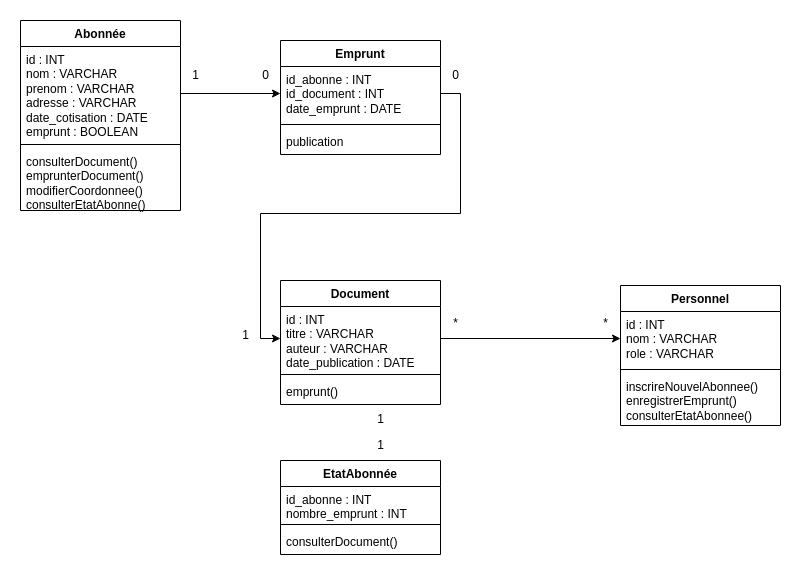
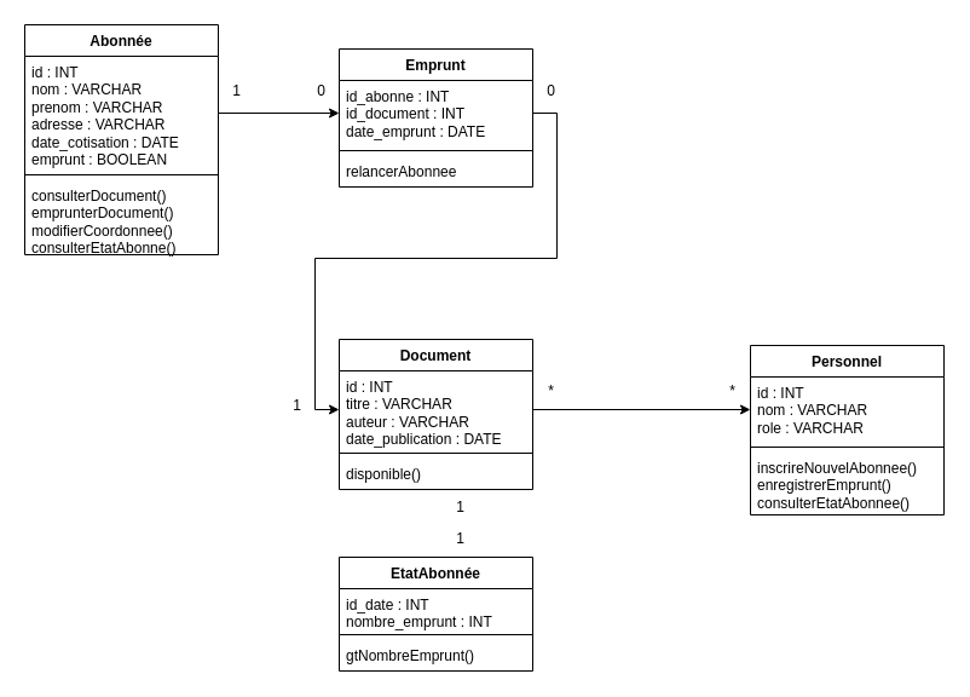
  <mxCell id="0" />
  <mxCell id="1" parent="0" />
  <mxCell id="2" value="Abonnée" style="swimlane;fontStyle=1;align=center;verticalAlign=top;childLayout=stackLayout;horizontal=1;startSize=26;horizontalStack=0;resizeParent=1;resizeParentMax=0;resizeLast=0;collapsible=1;marginBottom=0;whiteSpace=wrap;html=1;" vertex="1" parent="1"><mxGeometry x="20" y="20" width="160" height="190" as="geometry" /></mxCell>
  <mxCell id="3" value="&lt;div&gt;id : INT&lt;br&gt;&lt;/div&gt;&lt;div&gt;nom : VARCHAR&lt;br&gt;&lt;/div&gt;&lt;div&gt;prenom : VARCHAR&lt;br&gt;&lt;/div&gt;&lt;div&gt;adresse : VARCHAR&lt;br&gt;&lt;/div&gt;&lt;div&gt;date_cotisation : DATE&lt;br&gt;&lt;/div&gt;&lt;div&gt;emprunt : BOOLEAN&lt;br&gt;&lt;/div&gt;" style="text;strokeColor=none;fillColor=none;align=left;verticalAlign=top;spacingLeft=4;spacingRight=4;overflow=hidden;rotatable=0;points=[[0,0.5],[1,0.5]];portConstraint=eastwest;whiteSpace=wrap;html=1;" vertex="1" parent="2"><mxGeometry y="26" width="160" height="94" as="geometry" /></mxCell>
  <mxCell id="4" value="" style="line;strokeWidth=1;fillColor=none;align=left;verticalAlign=middle;spacingTop=-1;spacingLeft=3;spacingRight=3;rotatable=0;labelPosition=right;points=[];portConstraint=eastwest;strokeColor=inherit;" vertex="1" parent="2"><mxGeometry y="120" width="160" height="8" as="geometry" /></mxCell>
  <mxCell id="5" value="&lt;div&gt;consulterDocument()&lt;/div&gt;&lt;div&gt;emprunterDocument()&lt;/div&gt;&lt;div&gt;modifierCoordonnee()&lt;/div&gt;&lt;div&gt;consulterEtatAbonne()&lt;br&gt;&lt;/div&gt;" style="text;strokeColor=none;fillColor=none;align=left;verticalAlign=top;spacingLeft=4;spacingRight=4;overflow=hidden;rotatable=0;points=[[0,0.5],[1,0.5]];portConstraint=eastwest;whiteSpace=wrap;html=1;" vertex="1" parent="2"><mxGeometry y="128" width="160" height="62" as="geometry" /></mxCell>
  <mxCell id="6" value="Emprunt" style="swimlane;fontStyle=1;align=center;verticalAlign=top;childLayout=stackLayout;horizontal=1;startSize=26;horizontalStack=0;resizeParent=1;resizeParentMax=0;resizeLast=0;collapsible=1;marginBottom=0;whiteSpace=wrap;html=1;" vertex="1" parent="1"><mxGeometry x="280" y="40" width="160" height="114" as="geometry" /></mxCell>
  <mxCell id="7" value="&lt;div&gt;id_abonne : INT&lt;br&gt;&lt;/div&gt;&lt;div&gt;id_document : INT&lt;br&gt;&lt;/div&gt;&lt;div&gt;date_emprunt : DATE&lt;br&gt;&lt;/div&gt;" style="text;strokeColor=none;fillColor=none;align=left;verticalAlign=top;spacingLeft=4;spacingRight=4;overflow=hidden;rotatable=0;points=[[0,0.5],[1,0.5]];portConstraint=eastwest;whiteSpace=wrap;html=1;" vertex="1" parent="6"><mxGeometry y="26" width="160" height="54" as="geometry" /></mxCell>
  <mxCell id="8" value="" style="line;strokeWidth=1;fillColor=none;align=left;verticalAlign=middle;spacingTop=-1;spacingLeft=3;spacingRight=3;rotatable=0;labelPosition=right;points=[];portConstraint=eastwest;strokeColor=inherit;" vertex="1" parent="6"><mxGeometry y="80" width="160" height="8" as="geometry" /></mxCell>
- <mxCell id="9" value="publication" style="text;strokeColor=none;fillColor=none;align=left;verticalAlign=top;spacingLeft=4;spacingRight=4;overflow=hidden;rotatable=0;points=[[0,0.5],[1,0.5]];portConstraint=eastwest;whiteSpace=wrap;html=1;" vertex="1" parent="6"><mxGeometry y="88" width="160" height="26" as="geometry" /></mxCell>
+ <mxCell id="9" value="relancerAbonnee" style="text;strokeColor=none;fillColor=none;align=left;verticalAlign=top;spacingLeft=4;spacingRight=4;overflow=hidden;rotatable=0;points=[[0,0.5],[1,0.5]];portConstraint=eastwest;whiteSpace=wrap;html=1;" vertex="1" parent="6"><mxGeometry y="88" width="160" height="26" as="geometry" /></mxCell>
  <mxCell id="10" value="Personnel" style="swimlane;fontStyle=1;align=center;verticalAlign=top;childLayout=stackLayout;horizontal=1;startSize=26;horizontalStack=0;resizeParent=1;resizeParentMax=0;resizeLast=0;collapsible=1;marginBottom=0;whiteSpace=wrap;html=1;" vertex="1" parent="1"><mxGeometry x="620" y="285" width="160" height="140" as="geometry" /></mxCell>
  <mxCell id="11" value="&lt;div&gt;id : INT&lt;br&gt;&lt;/div&gt;&lt;div&gt;nom : VARCHAR&lt;br&gt;&lt;/div&gt;&lt;div&gt;role : VARCHAR&lt;br&gt;&lt;/div&gt;" style="text;strokeColor=none;fillColor=none;align=left;verticalAlign=top;spacingLeft=4;spacingRight=4;overflow=hidden;rotatable=0;points=[[0,0.5],[1,0.5]];portConstraint=eastwest;whiteSpace=wrap;html=1;" vertex="1" parent="10"><mxGeometry y="26" width="160" height="54" as="geometry" /></mxCell>
  <mxCell id="12" value="" style="line;strokeWidth=1;fillColor=none;align=left;verticalAlign=middle;spacingTop=-1;spacingLeft=3;spacingRight=3;rotatable=0;labelPosition=right;points=[];portConstraint=eastwest;strokeColor=inherit;" vertex="1" parent="10"><mxGeometry y="80" width="160" height="8" as="geometry" /></mxCell>
  <mxCell id="13" value="&lt;div&gt;inscrireNouvelAbonnee()&lt;/div&gt;&lt;div&gt;enregistrerEmprunt()&lt;br&gt;&lt;/div&gt;consulterEtatAbonnee()" style="text;strokeColor=none;fillColor=none;align=left;verticalAlign=top;spacingLeft=4;spacingRight=4;overflow=hidden;rotatable=0;points=[[0,0.5],[1,0.5]];portConstraint=eastwest;whiteSpace=wrap;html=1;" vertex="1" parent="10"><mxGeometry y="88" width="160" height="52" as="geometry" /></mxCell>
  <mxCell id="14" value="Document" style="swimlane;fontStyle=1;align=center;verticalAlign=top;childLayout=stackLayout;horizontal=1;startSize=26;horizontalStack=0;resizeParent=1;resizeParentMax=0;resizeLast=0;collapsible=1;marginBottom=0;whiteSpace=wrap;html=1;" vertex="1" parent="1"><mxGeometry x="280" y="280" width="160" height="124" as="geometry" /></mxCell>
  <mxCell id="15" value="&lt;div&gt;id : INT&lt;br&gt;&lt;/div&gt;&lt;div&gt;titre : VARCHAR&lt;br&gt;&lt;/div&gt;&lt;div&gt;auteur : VARCHAR&lt;br&gt;&lt;/div&gt;&lt;div&gt;date_publication : DATE&lt;br&gt;&lt;/div&gt;" style="text;strokeColor=none;fillColor=none;align=left;verticalAlign=top;spacingLeft=4;spacingRight=4;overflow=hidden;rotatable=0;points=[[0,0.5],[1,0.5]];portConstraint=eastwest;whiteSpace=wrap;html=1;" vertex="1" parent="14"><mxGeometry y="26" width="160" height="64" as="geometry" /></mxCell>
  <mxCell id="16" value="" style="line;strokeWidth=1;fillColor=none;align=left;verticalAlign=middle;spacingTop=-1;spacingLeft=3;spacingRight=3;rotatable=0;labelPosition=right;points=[];portConstraint=eastwest;strokeColor=inherit;" vertex="1" parent="14"><mxGeometry y="90" width="160" height="8" as="geometry" /></mxCell>
- <mxCell id="17" value="emprunt()" style="text;strokeColor=none;fillColor=none;align=left;verticalAlign=top;spacingLeft=4;spacingRight=4;overflow=hidden;rotatable=0;points=[[0,0.5],[1,0.5]];portConstraint=eastwest;whiteSpace=wrap;html=1;" vertex="1" parent="14"><mxGeometry y="98" width="160" height="26" as="geometry" /></mxCell>
+ <mxCell id="17" value="disponible()" style="text;strokeColor=none;fillColor=none;align=left;verticalAlign=top;spacingLeft=4;spacingRight=4;overflow=hidden;rotatable=0;points=[[0,0.5],[1,0.5]];portConstraint=eastwest;whiteSpace=wrap;html=1;" vertex="1" parent="14"><mxGeometry y="98" width="160" height="26" as="geometry" /></mxCell>
  <mxCell id="18" value="EtatAbonnée" style="swimlane;fontStyle=1;align=center;verticalAlign=top;childLayout=stackLayout;horizontal=1;startSize=26;horizontalStack=0;resizeParent=1;resizeParentMax=0;resizeLast=0;collapsible=1;marginBottom=0;whiteSpace=wrap;html=1;" vertex="1" parent="1"><mxGeometry x="280" y="460" width="160" height="94" as="geometry" /></mxCell>
- <mxCell id="19" value="&lt;div&gt;id_abonne : INT&lt;br&gt;&lt;/div&gt;&lt;div&gt;nombre_emprunt : INT&lt;br&gt;&lt;/div&gt;" style="text;strokeColor=none;fillColor=none;align=left;verticalAlign=top;spacingLeft=4;spacingRight=4;overflow=hidden;rotatable=0;points=[[0,0.5],[1,0.5]];portConstraint=eastwest;whiteSpace=wrap;html=1;" vertex="1" parent="18"><mxGeometry y="26" width="160" height="34" as="geometry" /></mxCell>
+ <mxCell id="19" value="&lt;div&gt;id_date : INT&lt;br&gt;&lt;/div&gt;&lt;div&gt;nombre_emprunt : INT&lt;br&gt;&lt;/div&gt;" style="text;strokeColor=none;fillColor=none;align=left;verticalAlign=top;spacingLeft=4;spacingRight=4;overflow=hidden;rotatable=0;points=[[0,0.5],[1,0.5]];portConstraint=eastwest;whiteSpace=wrap;html=1;" vertex="1" parent="18"><mxGeometry y="26" width="160" height="34" as="geometry" /></mxCell>
  <mxCell id="20" value="" style="line;strokeWidth=1;fillColor=none;align=left;verticalAlign=middle;spacingTop=-1;spacingLeft=3;spacingRight=3;rotatable=0;labelPosition=right;points=[];portConstraint=eastwest;strokeColor=inherit;" vertex="1" parent="18"><mxGeometry y="60" width="160" height="8" as="geometry" /></mxCell>
- <mxCell id="21" value="consulterDocument()" style="text;strokeColor=none;fillColor=none;align=left;verticalAlign=top;spacingLeft=4;spacingRight=4;overflow=hidden;rotatable=0;points=[[0,0.5],[1,0.5]];portConstraint=eastwest;whiteSpace=wrap;html=1;" vertex="1" parent="18"><mxGeometry y="68" width="160" height="26" as="geometry" /></mxCell>
+ <mxCell id="21" value="gtNombreEmprunt()" style="text;strokeColor=none;fillColor=none;align=left;verticalAlign=top;spacingLeft=4;spacingRight=4;overflow=hidden;rotatable=0;points=[[0,0.5],[1,0.5]];portConstraint=eastwest;whiteSpace=wrap;html=1;" vertex="1" parent="18"><mxGeometry y="68" width="160" height="26" as="geometry" /></mxCell>
  <mxCell id="22" style="edgeStyle=orthogonalEdgeStyle;rounded=0;orthogonalLoop=1;jettySize=auto;html=1;exitX=1;exitY=0.5;exitDx=0;exitDy=0;entryX=0;entryY=0.5;entryDx=0;entryDy=0;" edge="1" parent="1" source="3" target="7"><mxGeometry relative="1" as="geometry" /></mxCell>
  <mxCell id="23" style="edgeStyle=orthogonalEdgeStyle;rounded=0;orthogonalLoop=1;jettySize=auto;html=1;exitX=1;exitY=0.5;exitDx=0;exitDy=0;entryX=0;entryY=0.5;entryDx=0;entryDy=0;" edge="1" parent="1" source="7" target="15"><mxGeometry relative="1" as="geometry" /></mxCell>
  <mxCell id="24" style="edgeStyle=orthogonalEdgeStyle;rounded=0;orthogonalLoop=1;jettySize=auto;html=1;exitX=1;exitY=0.5;exitDx=0;exitDy=0;entryX=0;entryY=0.5;entryDx=0;entryDy=0;" edge="1" parent="1" source="15" target="11"><mxGeometry relative="1" as="geometry" /></mxCell>
  <mxCell id="25" value="&lt;div&gt;1&lt;/div&gt;" style="text;html=1;align=center;verticalAlign=middle;resizable=0;points=[];autosize=1;strokeColor=none;fillColor=none;" vertex="1" parent="1"><mxGeometry x="180" y="60" width="30" height="30" as="geometry" /></mxCell>
  <mxCell id="26" value="0" style="text;html=1;align=center;verticalAlign=middle;resizable=0;points=[];autosize=1;strokeColor=none;fillColor=none;" vertex="1" parent="1"><mxGeometry x="250" y="60" width="30" height="30" as="geometry" /></mxCell>
  <mxCell id="27" value="0" style="text;html=1;align=center;verticalAlign=middle;resizable=0;points=[];autosize=1;strokeColor=none;fillColor=none;" vertex="1" parent="1"><mxGeometry x="440" y="60" width="30" height="30" as="geometry" /></mxCell>
  <mxCell id="28" value="1" style="text;html=1;align=center;verticalAlign=middle;resizable=0;points=[];autosize=1;strokeColor=none;fillColor=none;" vertex="1" parent="1"><mxGeometry x="230" y="320" width="30" height="30" as="geometry" /></mxCell>
  <mxCell id="29" value="*" style="text;html=1;align=center;verticalAlign=middle;resizable=0;points=[];autosize=1;strokeColor=none;fillColor=none;" vertex="1" parent="1"><mxGeometry x="590" y="308" width="30" height="30" as="geometry" /></mxCell>
  <mxCell id="30" value="*" style="text;html=1;align=center;verticalAlign=middle;resizable=0;points=[];autosize=1;strokeColor=none;fillColor=none;" vertex="1" parent="1"><mxGeometry x="440" y="308" width="30" height="30" as="geometry" /></mxCell>
  <mxCell id="31" value="1" style="text;html=1;align=center;verticalAlign=middle;resizable=0;points=[];autosize=1;strokeColor=none;fillColor=none;" vertex="1" parent="1"><mxGeometry x="365" y="430" width="30" height="30" as="geometry" /></mxCell>
  <mxCell id="32" value="1" style="text;html=1;align=center;verticalAlign=middle;resizable=0;points=[];autosize=1;strokeColor=none;fillColor=none;" vertex="1" parent="1"><mxGeometry x="365" y="404" width="30" height="30" as="geometry" /></mxCell>
